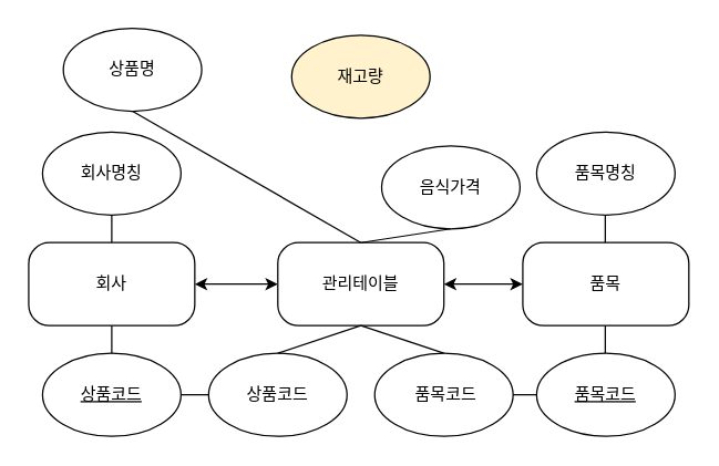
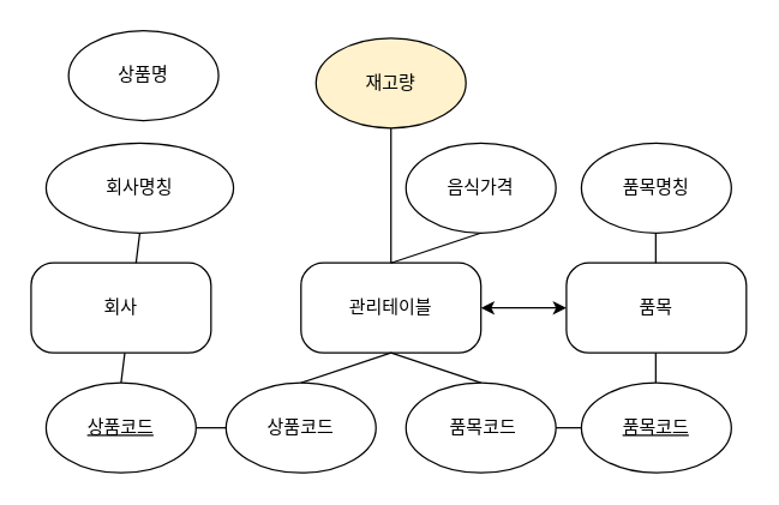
  <mxCell id="0" />
  <mxCell id="1" parent="0" />
  <mxCell id="2" value="" style="endArrow=none;html=1;rounded=0;exitX=0.5;exitY=0;exitDx=0;exitDy=0;entryX=0.5;entryY=1;entryDx=0;entryDy=0;" edge="1" parent="1"><mxGeometry width="50" height="50" relative="1" as="geometry"><mxPoint x="436.58" y="255" as="sourcePoint" /><mxPoint x="436.58" y="155" as="targetPoint" /></mxGeometry></mxCell>
  <mxCell id="3" value="품목" style="rounded=1;whiteSpace=wrap;html=1;arcSize=25;" vertex="1" parent="1"><mxGeometry x="377" y="175" width="120" height="60" as="geometry" /></mxCell>
  <mxCell id="4" value="관리테이블" style="rounded=1;whiteSpace=wrap;html=1;arcSize=25;" vertex="1" parent="1"><mxGeometry x="200" y="175" width="120" height="60" as="geometry" /></mxCell>
  <mxCell id="5" value="&lt;u&gt;상품코드&lt;/u&gt;" style="ellipse;whiteSpace=wrap;html=1;" vertex="1" parent="1"><mxGeometry x="30" y="255" width="100" height="60" as="geometry" /></mxCell>
- <mxCell id="6" value="" style="endArrow=classic;startArrow=classic;html=1;rounded=0;entryX=0;entryY=0.5;entryDx=0;entryDy=0;exitX=1;exitY=0.5;exitDx=0;exitDy=0;" edge="1" parent="1" source="10" target="4"><mxGeometry width="50" height="50" relative="1" as="geometry"><mxPoint x="150" y="255" as="sourcePoint" /><mxPoint x="200" y="205" as="targetPoint" /></mxGeometry></mxCell>
  <mxCell id="7" value="" style="endArrow=classic;startArrow=classic;html=1;rounded=0;exitX=1;exitY=0.5;exitDx=0;exitDy=0;entryX=0;entryY=0.5;entryDx=0;entryDy=0;" edge="1" parent="1" target="3"><mxGeometry width="50" height="50" relative="1" as="geometry"><mxPoint x="320" y="204.99" as="sourcePoint" /><mxPoint x="370" y="204.58" as="targetPoint" /></mxGeometry></mxCell>
- <mxCell id="8" value="회사명칭" style="ellipse;whiteSpace=wrap;html=1;" vertex="1" parent="1"><mxGeometry x="30" y="95" width="100" height="60" as="geometry" /></mxCell>
+ <mxCell id="8" value="회사명칭" style="ellipse;whiteSpace=wrap;html=1;" vertex="1" parent="1"><mxGeometry x="30" y="95" width="125" height="60" as="geometry" /></mxCell>
  <mxCell id="9" value="" style="endArrow=none;html=1;rounded=0;exitX=0.5;exitY=0;exitDx=0;exitDy=0;entryX=0.5;entryY=1;entryDx=0;entryDy=0;" edge="1" parent="1" source="5" target="8"><mxGeometry width="50" height="50" relative="1" as="geometry"><mxPoint x="30" y="285" as="sourcePoint" /><mxPoint y="235" as="targetPoint" x="80" /></mxGeometry></mxCell>
  <mxCell id="10" value="회사" style="rounded=1;whiteSpace=wrap;html=1;arcSize=25;" vertex="1" parent="1"><mxGeometry x="20" y="175" width="120" height="60" as="geometry" /></mxCell>
  <mxCell id="11" value="상품명" style="ellipse;whiteSpace=wrap;html=1;" vertex="1" parent="1"><mxGeometry x="45" y="20" width="100" height="60" as="geometry" /></mxCell>
  <mxCell id="12" value="품목명칭" style="ellipse;whiteSpace=wrap;html=1;" vertex="1" parent="1"><mxGeometry x="387" y="95" width="100" height="60" as="geometry" /></mxCell>
- <mxCell id="13" value="음식가격" style="ellipse;whiteSpace=wrap;html=1;" vertex="1" parent="1"><mxGeometry x="275" y="105" width="100" height="60" as="geometry" /></mxCell>
+ <mxCell id="13" value="음식가격" style="ellipse;whiteSpace=wrap;html=1;" vertex="1" parent="1"><mxGeometry x="270" y="95" width="100" height="60" as="geometry" /></mxCell>
  <mxCell id="14" value="&lt;u&gt;품목코드&lt;/u&gt;" style="ellipse;whiteSpace=wrap;html=1;" vertex="1" parent="1"><mxGeometry x="387" y="255" width="100" height="60" as="geometry" /></mxCell>
  <mxCell id="15" value="상품코드" style="ellipse;whiteSpace=wrap;html=1;" vertex="1" parent="1"><mxGeometry x="150" y="255" width="100" height="60" as="geometry" /></mxCell>
  <mxCell id="16" value="&amp;nbsp;품목코드" style="ellipse;whiteSpace=wrap;html=1;" vertex="1" parent="1"><mxGeometry x="270" y="255" width="100" height="60" as="geometry" /></mxCell>
  <mxCell id="17" value="" style="endArrow=none;html=1;rounded=0;entryX=0;entryY=0.5;entryDx=0;entryDy=0;exitX=1;exitY=0.5;exitDx=0;exitDy=0;" edge="1" parent="1" source="5" target="15"><mxGeometry width="50" height="50" relative="1" as="geometry"><mxPoint x="100" as="sourcePoint" y="345" /><mxPoint x="150" y="295" as="targetPoint" /></mxGeometry></mxCell>
  <mxCell id="18" value="" style="endArrow=none;html=1;rounded=0;exitX=1;exitY=0.5;exitDx=0;exitDy=0;entryX=0;entryY=0.5;entryDx=0;entryDy=0;" edge="1" parent="1" source="16" target="14"><mxGeometry width="50" height="50" relative="1" as="geometry"><mxPoint x="270" y="342.68" as="sourcePoint" /><mxPoint x="320.7" y="235" as="targetPoint" /><Array as="points" /></mxGeometry></mxCell>
  <mxCell id="19" value="" style="endArrow=none;html=1;rounded=0;exitX=0.5;exitY=0;exitDx=0;exitDy=0;entryX=0.5;entryY=1;entryDx=0;entryDy=0;" edge="1" parent="1" source="16" target="4"><mxGeometry width="50" height="50" relative="1" as="geometry"><mxPoint x="250" y="285" as="sourcePoint" /><mxPoint x="300" y="235" as="targetPoint" /></mxGeometry></mxCell>
  <mxCell id="20" value="" style="endArrow=none;html=1;rounded=0;entryX=0.5;entryY=1;entryDx=0;entryDy=0;exitX=0.5;exitY=0;exitDx=0;exitDy=0;" edge="1" parent="1" source="15" target="4"><mxGeometry width="50" height="50" relative="1" as="geometry"><mxPoint x="210" y="255" as="sourcePoint" /><mxPoint x="230" y="235" as="targetPoint" /></mxGeometry></mxCell>
  <mxCell id="21" value="" style="endArrow=none;html=1;rounded=0;exitX=0.5;exitY=0;exitDx=0;exitDy=0;entryX=0.5;entryY=1;entryDx=0;entryDy=0;" edge="1" parent="1" source="4" target="13"><mxGeometry width="50" height="50" relative="1" as="geometry"><mxPoint x="260" y="205" as="sourcePoint" /><mxPoint x="310" y="155" as="targetPoint" /></mxGeometry></mxCell>
- <mxCell id="22" value="" style="endArrow=none;html=1;rounded=0;exitX=0.5;exitY=0;exitDx=0;exitDy=0;entryX=0.5;entryY=1;entryDx=0;entryDy=0;" edge="1" parent="1" source="4" target="11"><mxGeometry width="50" height="50" relative="1" as="geometry"><mxPoint x="240" y="165" as="sourcePoint" /><mxPoint x="220" y="125" as="targetPoint" /></mxGeometry></mxCell>
  <mxCell id="23" value="재고량" style="ellipse;whiteSpace=wrap;html=1;fillColor=#fff2cc;" vertex="1" parent="1"><mxGeometry x="210" y="25" width="100" height="60" as="geometry" /></mxCell>
+ <mxCell id="24" value="" style="endArrow=none;html=1;rounded=0;entryX=0.5;entryY=1;entryDx=0;entryDy=0;exitX=0.5;exitY=0;exitDx=0;exitDy=0;" edge="1" parent="1" source="4" target="23"><mxGeometry width="50" height="50" relative="1" as="geometry"><mxPoint x="220" y="205" as="sourcePoint" /><mxPoint x="270" y="155" as="targetPoint" /></mxGeometry></mxCell>
